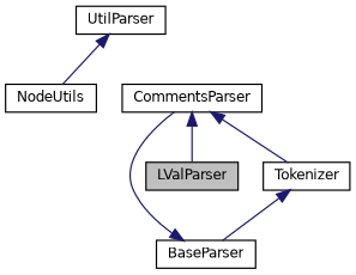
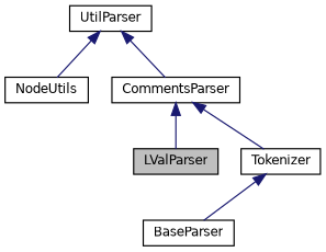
  digraph {
    node [color=black fillcolor=white fontname=Helvetica fontsize=10 shape=record style=filled]
    edge [color=midnightblue dir=back fontname=Helvetica fontsize=10 labelfontname=Helvetica labelfontsize=10 style=solid]
    n1 [fillcolor=grey75 fontcolor=black height=0.2 label=LValParser width=0.4]
    n2 [height=0.2 label=NodeUtils width=0.4]
    n3 [height=0.2 label=UtilParser width=0.4]
    n4 [height=0.2 label=Tokenizer width=0.4]
    n5 [height=0.2 label=BaseParser width=0.4]
    n6 [height=0.2 label=CommentsParser width=0.4]
    n3 -> n2
    n4 -> n5
-   n5 -> n6
+   n3 -> n6
    n6 -> n1
    n6 -> n4
  }
